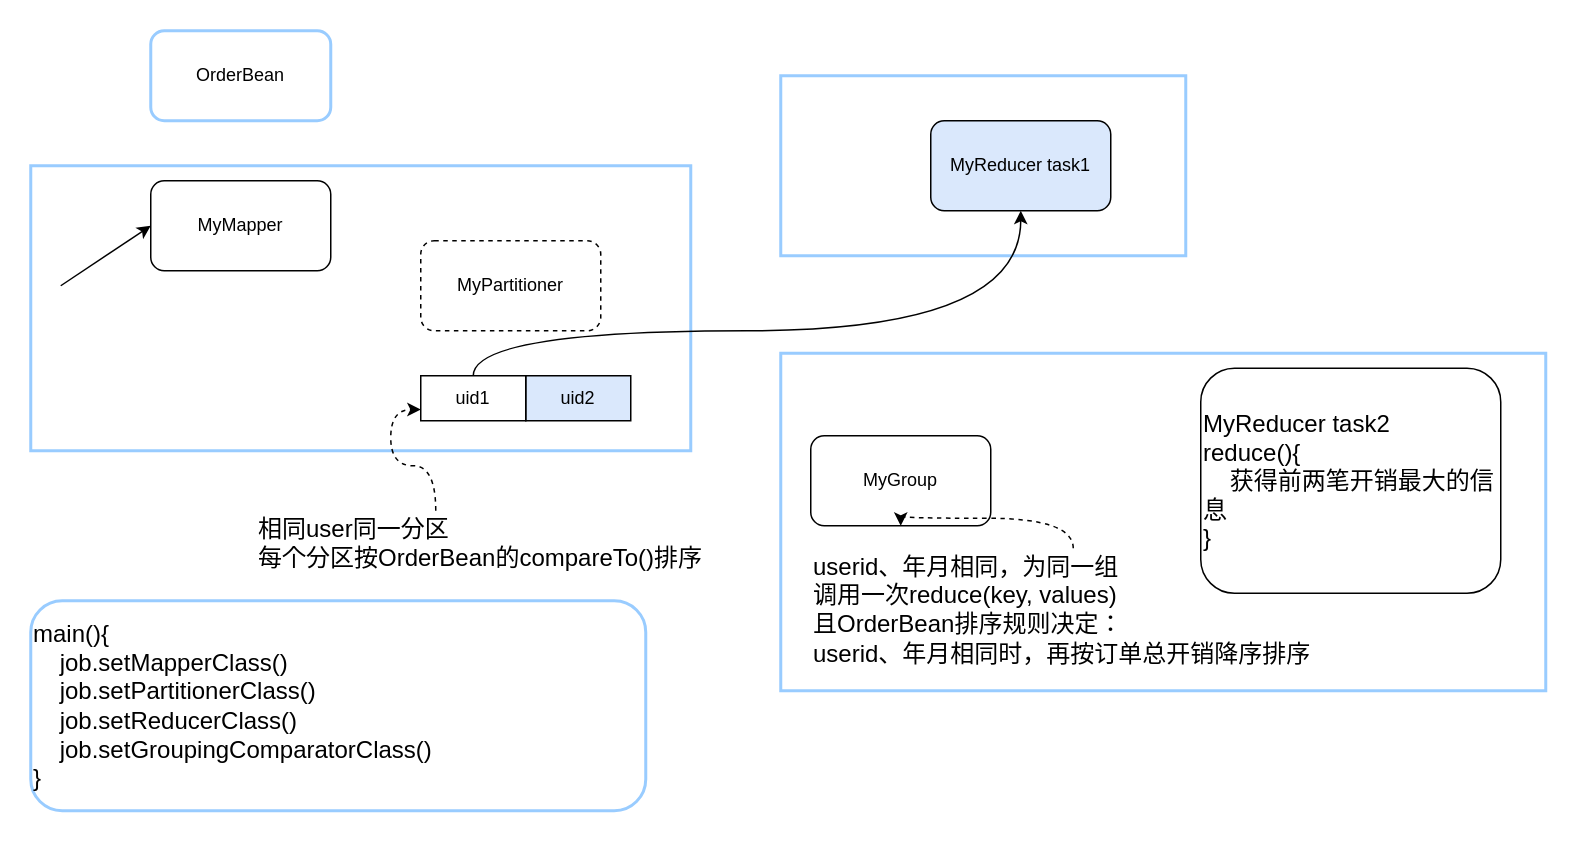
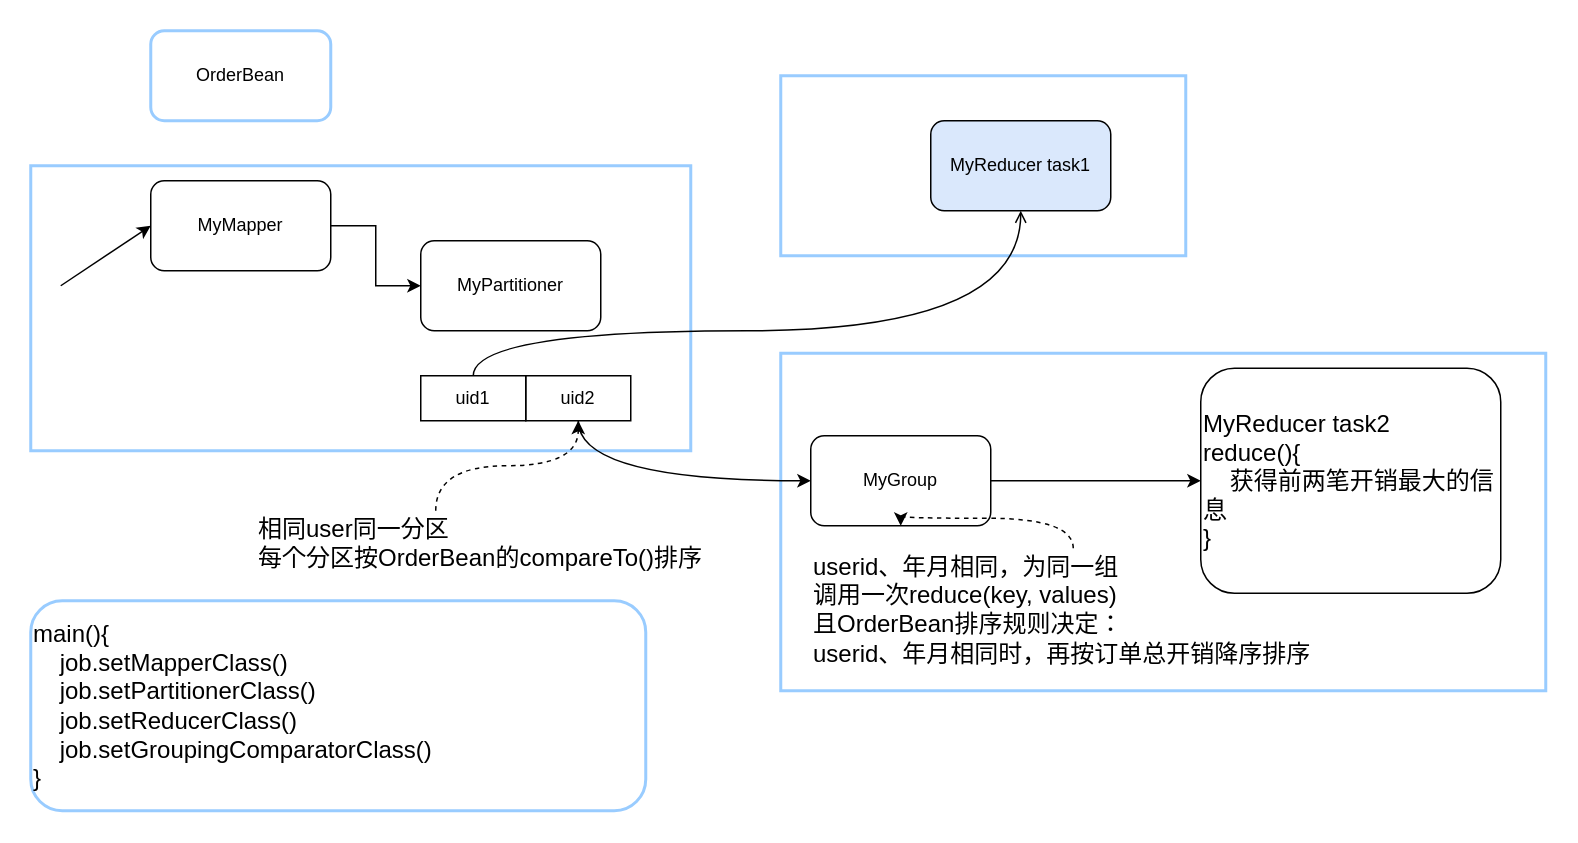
  <mxCell id="0" />
  <mxCell id="1" parent="0" />
  <mxCell id="2" value="" style="rounded=0;whiteSpace=wrap;html=1;fontSize=16;strokeWidth=2;strokeColor=#99CCFF;" vertex="1" parent="1"><mxGeometry x="520" y="50" width="270" height="120" as="geometry" /></mxCell>
  <mxCell id="3" value="" style="rounded=0;whiteSpace=wrap;html=1;fontSize=16;strokeWidth=2;strokeColor=#99CCFF;" vertex="1" parent="1"><mxGeometry x="520" y="235" width="510" height="225" as="geometry" /></mxCell>
  <mxCell id="4" value="" style="rounded=0;whiteSpace=wrap;html=1;fontSize=16;strokeWidth=2;strokeColor=#99CCFF;" vertex="1" parent="1"><mxGeometry x="20" y="110" width="440" height="190" as="geometry" /></mxCell>
  <mxCell id="5" value="OrderBean" style="rounded=1;whiteSpace=wrap;html=1;strokeWidth=2;strokeColor=#99CCFF;" vertex="1" parent="1"><mxGeometry x="100" y="20" width="120" height="60" as="geometry" /></mxCell>
+ <mxCell id="6" style="edgeStyle=orthogonalEdgeStyle;rounded=0;orthogonalLoop=1;jettySize=auto;html=1;exitX=1;exitY=0.5;exitDx=0;exitDy=0;entryX=0;entryY=0.5;entryDx=0;entryDy=0;" edge="1" parent="1" source="7" target="9"><mxGeometry relative="1" as="geometry" /></mxCell>
  <mxCell id="7" value="MyMapper" style="rounded=1;whiteSpace=wrap;html=1;" vertex="1" parent="1"><mxGeometry x="100" y="120" width="120" height="60" as="geometry" /></mxCell>
  <mxCell id="8" value="" style="endArrow=classic;html=1;entryX=0;entryY=0.5;entryDx=0;entryDy=0;" edge="1" parent="1" target="7"><mxGeometry width="50" height="50" relative="1" as="geometry"><mxPoint x="40" y="190" as="sourcePoint" /><mxPoint x="150" y="240" as="targetPoint" /></mxGeometry></mxCell>
- <mxCell id="9" value="MyPartitioner" style="rounded=1;whiteSpace=wrap;html=1;dashed=1;" vertex="1" parent="1"><mxGeometry x="280" y="160" width="120" height="60" as="geometry" /></mxCell>
- <mxCell id="11" value="uid2" style="rounded=0;whiteSpace=wrap;html=1;fillColor=#dae8fc;" vertex="1" parent="1"><mxGeometry x="350" y="250" width="70" height="30" as="geometry" /></mxCell>
- <mxCell id="12" style="edgeStyle=orthogonalEdgeStyle;curved=1;rounded=0;orthogonalLoop=1;jettySize=auto;html=1;entryX=0;entryY=0.75;entryDx=0;entryDy=0;fontSize=16;dashed=1;" edge="1" parent="1" source="13" target="17"><mxGeometry relative="1" as="geometry" /></mxCell>
+ <mxCell id="9" value="MyPartitioner" style="rounded=1;whiteSpace=wrap;html=1;" vertex="1" parent="1"><mxGeometry x="280" y="160" width="120" height="60" as="geometry" /></mxCell>
+ <mxCell id="10" style="edgeStyle=orthogonalEdgeStyle;curved=1;rounded=0;orthogonalLoop=1;jettySize=auto;html=1;exitX=0.5;exitY=1;exitDx=0;exitDy=0;entryX=0;entryY=0.5;entryDx=0;entryDy=0;" edge="1" parent="1" source="11" target="19"><mxGeometry relative="1" as="geometry" /></mxCell>
+ <mxCell id="11" value="uid2" style="rounded=0;whiteSpace=wrap;html=1;" vertex="1" parent="1"><mxGeometry x="350" y="250" width="70" height="30" as="geometry" /></mxCell>
+ <mxCell id="12" style="edgeStyle=orthogonalEdgeStyle;curved=1;rounded=0;orthogonalLoop=1;jettySize=auto;html=1;fontSize=16;dashed=1;" edge="1" parent="1" source="13" target="11"><mxGeometry relative="1" as="geometry" /></mxCell>
  <mxCell id="13" value="相同user同一分区&lt;br style=&quot;font-size: 16px;&quot;&gt;每个分区按OrderBean的compareTo()排序" style="text;html=1;resizable=0;points=[];autosize=1;align=left;verticalAlign=top;spacingTop=-4;fontSize=16;" vertex="1" parent="1"><mxGeometry x="170" y="340" width="240" height="30" as="geometry" /></mxCell>
  <mxCell id="14" value="MyReducer task1" style="rounded=1;whiteSpace=wrap;html=1;fillColor=#dae8fc;" vertex="1" parent="1"><mxGeometry x="620" y="80" width="120" height="60" as="geometry" /></mxCell>
  <mxCell id="15" value="MyReducer task2&lt;br style=&quot;font-size: 16px;&quot;&gt;reduce(){&lt;br style=&quot;font-size: 16px;&quot;&gt;&amp;nbsp; &amp;nbsp; 获得前两笔开销最大的信息&lt;br style=&quot;font-size: 16px;&quot;&gt;}" style="rounded=1;whiteSpace=wrap;html=1;align=left;fontSize=16;" vertex="1" parent="1"><mxGeometry x="800" y="245" width="200" height="150" as="geometry" /></mxCell>
- <mxCell id="16" style="edgeStyle=orthogonalEdgeStyle;curved=1;rounded=0;orthogonalLoop=1;jettySize=auto;html=1;exitX=0.5;exitY=0;exitDx=0;exitDy=0;entryX=0.5;entryY=1;entryDx=0;entryDy=0;" edge="1" parent="1" source="17" target="14"><mxGeometry relative="1" as="geometry"><Array as="points"><mxPoint x="315" y="220" /><mxPoint x="680" y="220" /></Array></mxGeometry></mxCell>
+ <mxCell id="16" style="edgeStyle=orthogonalEdgeStyle;curved=1;rounded=0;orthogonalLoop=1;jettySize=auto;html=1;exitX=0.5;exitY=0;exitDx=0;exitDy=0;entryX=0.5;entryY=1;entryDx=0;entryDy=0;endArrow=open;" edge="1" parent="1" source="17" target="14"><mxGeometry relative="1" as="geometry"><Array as="points"><mxPoint x="315" y="220" /><mxPoint x="680" y="220" /></Array></mxGeometry></mxCell>
  <mxCell id="17" value="uid1" style="rounded=0;whiteSpace=wrap;html=1;" vertex="1" parent="1"><mxGeometry x="280" y="250" width="70" height="30" as="geometry" /></mxCell>
+ <mxCell id="18" style="edgeStyle=orthogonalEdgeStyle;curved=1;rounded=0;orthogonalLoop=1;jettySize=auto;html=1;" edge="1" parent="1" source="19" target="15"><mxGeometry relative="1" as="geometry" /></mxCell>
  <mxCell id="19" value="MyGroup" style="rounded=1;whiteSpace=wrap;html=1;" vertex="1" parent="1"><mxGeometry x="540" y="290" width="120" height="60" as="geometry" /></mxCell>
  <mxCell id="20" style="edgeStyle=orthogonalEdgeStyle;curved=1;rounded=0;orthogonalLoop=1;jettySize=auto;html=1;entryX=0.5;entryY=1;entryDx=0;entryDy=0;dashed=1;fontSize=16;" edge="1" parent="1" source="21" target="19"><mxGeometry relative="1" as="geometry" /></mxCell>
  <mxCell id="21" value="userid、年月相同，为同一组&lt;br style=&quot;font-size: 16px&quot;&gt;调用一次reduce(key, values)&lt;br style=&quot;font-size: 16px&quot;&gt;且OrderBean排序规则决定：&lt;br style=&quot;font-size: 16px&quot;&gt;userid、年月相同时，再按订单总开销降序排序" style="text;html=1;resizable=0;points=[];autosize=1;align=left;verticalAlign=top;spacingTop=-4;fontSize=16;" vertex="1" parent="1"><mxGeometry x="540" y="365" width="350" height="80" as="geometry" /></mxCell>
  <mxCell id="22" value="main(){&lt;br&gt;&amp;nbsp; &amp;nbsp; job.setMapperClass()&lt;br&gt;&amp;nbsp; &amp;nbsp; job.setPartitionerClass()&lt;br&gt;&amp;nbsp; &amp;nbsp; job.setReducerClass()&lt;br&gt;&amp;nbsp; &amp;nbsp; job.setGroupingComparatorClass()&lt;br&gt;}" style="rounded=1;whiteSpace=wrap;html=1;fontSize=16;align=left;strokeWidth=2;strokeColor=#99CCFF;" vertex="1" parent="1"><mxGeometry x="20" y="400" width="410" height="140" as="geometry" /></mxCell>
